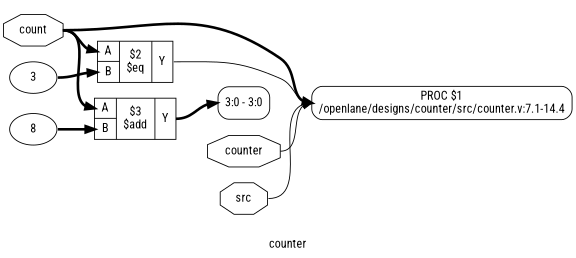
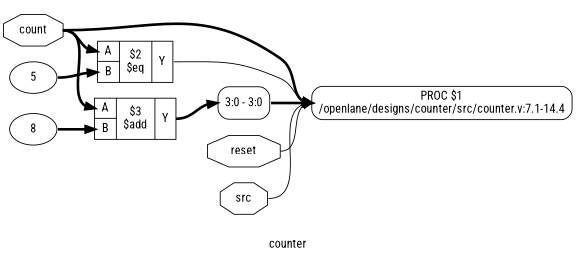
  digraph {
    fontname="Roboto Condensed"
    label=counter
    rankdir=LR
    remincross=true
    node [fontname="Roboto Condensed" shape=octagon]
    edge [color=black fontcolor=black fontname="Roboto Condensed" headport=w style="setlinewidth(3)" tailport=e]
    n1 [color=black fontcolor=black label=count]
    n2 [label="{{<p7> A|<p8> B}|$3\n$add|{<p9> Y}}" shape=record]
    n3 [label="{{<p7> A|<p8> B}|$2\n$eq|{<p9> Y}}" shape=record]
    n4 [label="PROC $1\n/openlane/designs/counter/src/counter.v:7.1-14.4" shape=box style=rounded]
    n5 [color=black fontcolor=black label="<s0> 3:0 - 3:0 " shape=record style=rounded]
-   n6 [color=black fontcolor=black label=counter]
+   n6 [color=black fontcolor=black label=reset]
    n7 [color=black fontcolor=black label=src]
    n8 [label=8 shape=""]
-   n9 [label=3 shape=""]
+   n9 [label=5 shape=""]
    n1 -> n2 [headport="p7:w"]
    n1 -> n3 [headport="p7:w"]
    n1 -> n4
    n2 -> n5 [headport="s0:w" tailport="p9:e"]
    n3 -> n4 [tailport="p9:e" style=""]
+   n5 -> n4
    n6 -> n4 [style=""]
    n7 -> n4 [style=""]
    n8 -> n2 [headport="p8:w"]
    n9 -> n3 [headport="p8:w"]
  }
